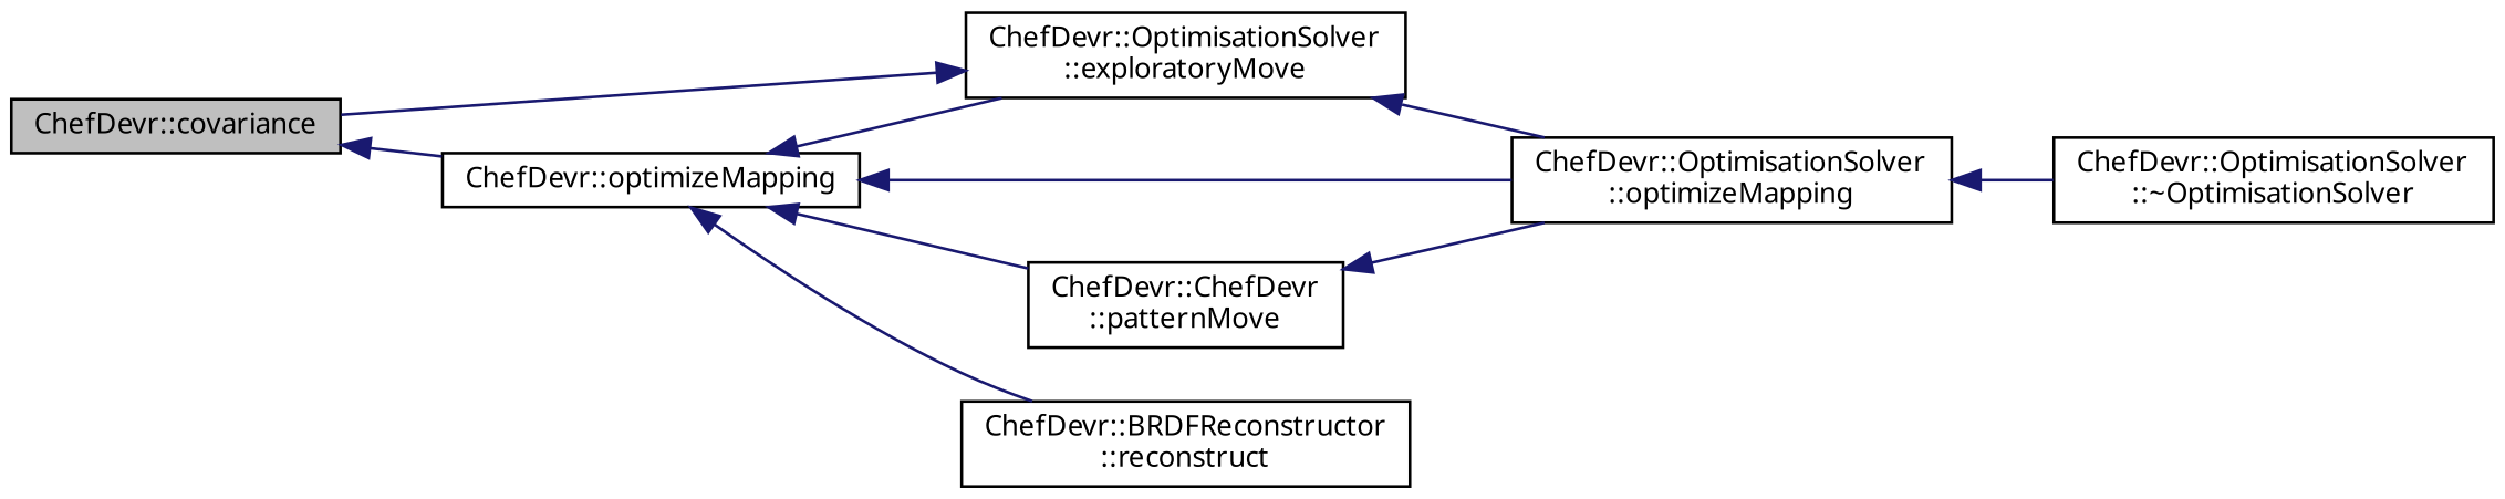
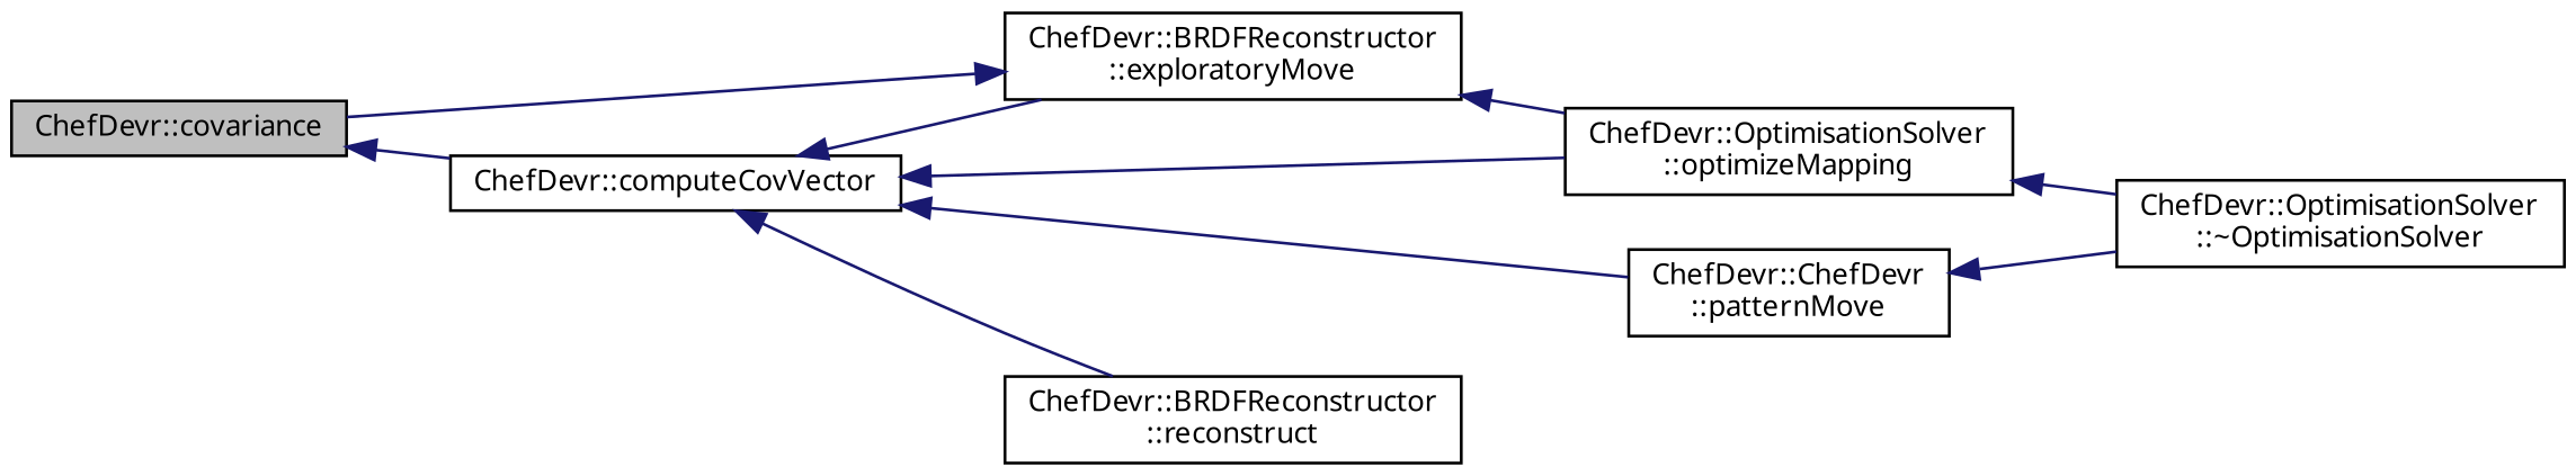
  digraph {
    fontname="Noto Sans"
    rankdir=LR
    node [color=black fillcolor=white fontname="Noto Sans" fontsize=10 shape=record style=filled]
    edge [color=midnightblue dir=back fontname="Noto Sans" fontsize=10 labelfontname=FreeSans labelfontsize=10 style=solid]
    n1 [fillcolor=grey75 fontcolor=black height=0.2 label="ChefDevr::covariance" width=0.4]
-   n2 [height=0.2 label="ChefDevr::optimizeMapping" width=0.4]
+   n2 [height=0.2 label="ChefDevr::computeCovVector" width=0.4]
    n3 [height=0.2 label="ChefDevr::OptimisationSolver\l::optimizeMapping" width=0.4]
-   n4 [height=0.2 label="ChefDevr::OptimisationSolver\l::exploratoryMove" width=0.4]
+   n4 [height=0.2 label="ChefDevr::BRDFReconstructor\l::exploratoryMove" width=0.4]
    n5 [height=0.2 label="ChefDevr::ChefDevr\l::patternMove" width=0.4]
    n6 [height=0.2 label="ChefDevr::BRDFReconstructor\l::reconstruct" width=0.4]
    n7 [height=0.2 label="ChefDevr::OptimisationSolver\l::~OptimisationSolver" width=0.4]
    n1 -> n2
    n2 -> n3
    n2 -> n4
    n2 -> n5
    n2 -> n6
    n3 -> n7
    n4 -> n1
    n4 -> n3
-   n5 -> n3
+   n5 -> n7
  }
